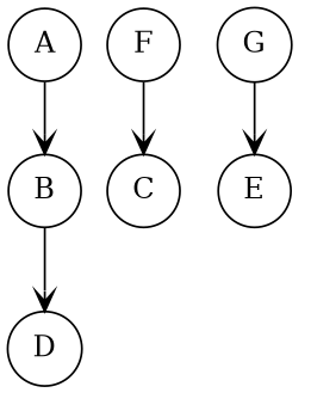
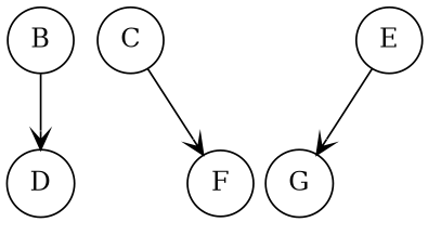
  digraph {
    nodesep=0.1
    node [shape=circle]
    edge [arrowhead=vee]
-   A
    B
    D
    C [group=C]
    _C [group=C style=invis width=0]
    F
    E [group=E]
    G
    _E [group=E style=invis width=0]
-   A -> B
    B -> D
    C -> _C [style=invis]
-   F -> C
-   G -> E
+   C -> F
+   E -> G
    E -> _E [style=invis]
  }
